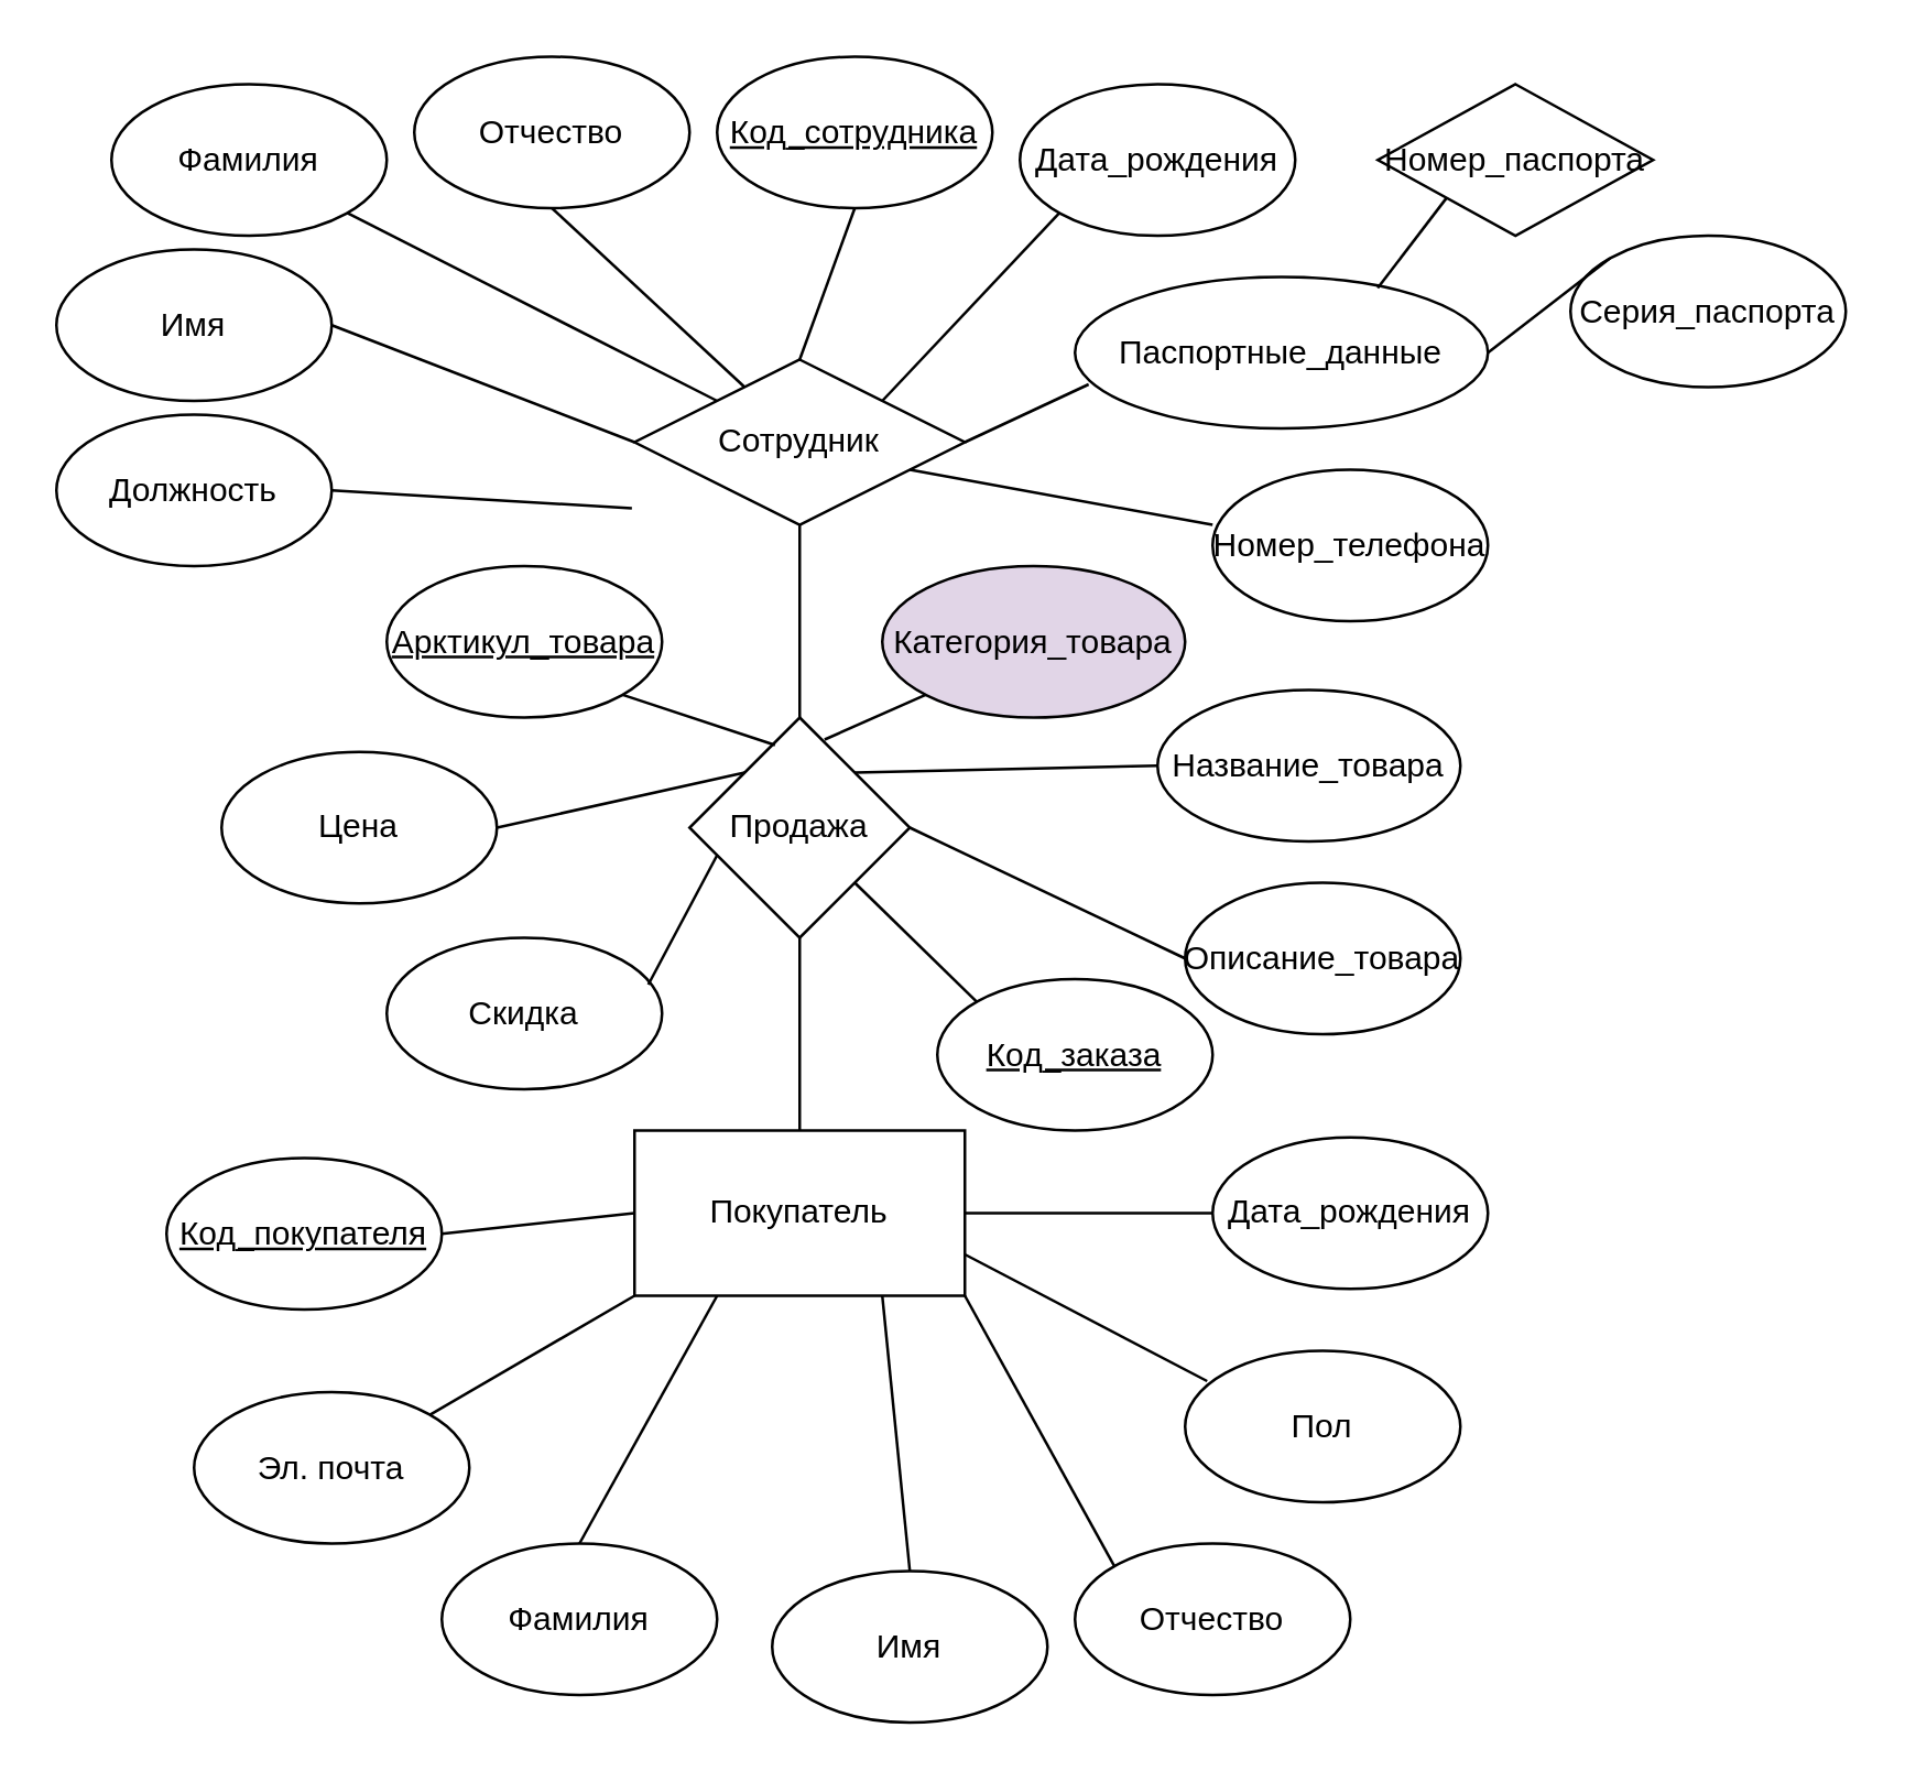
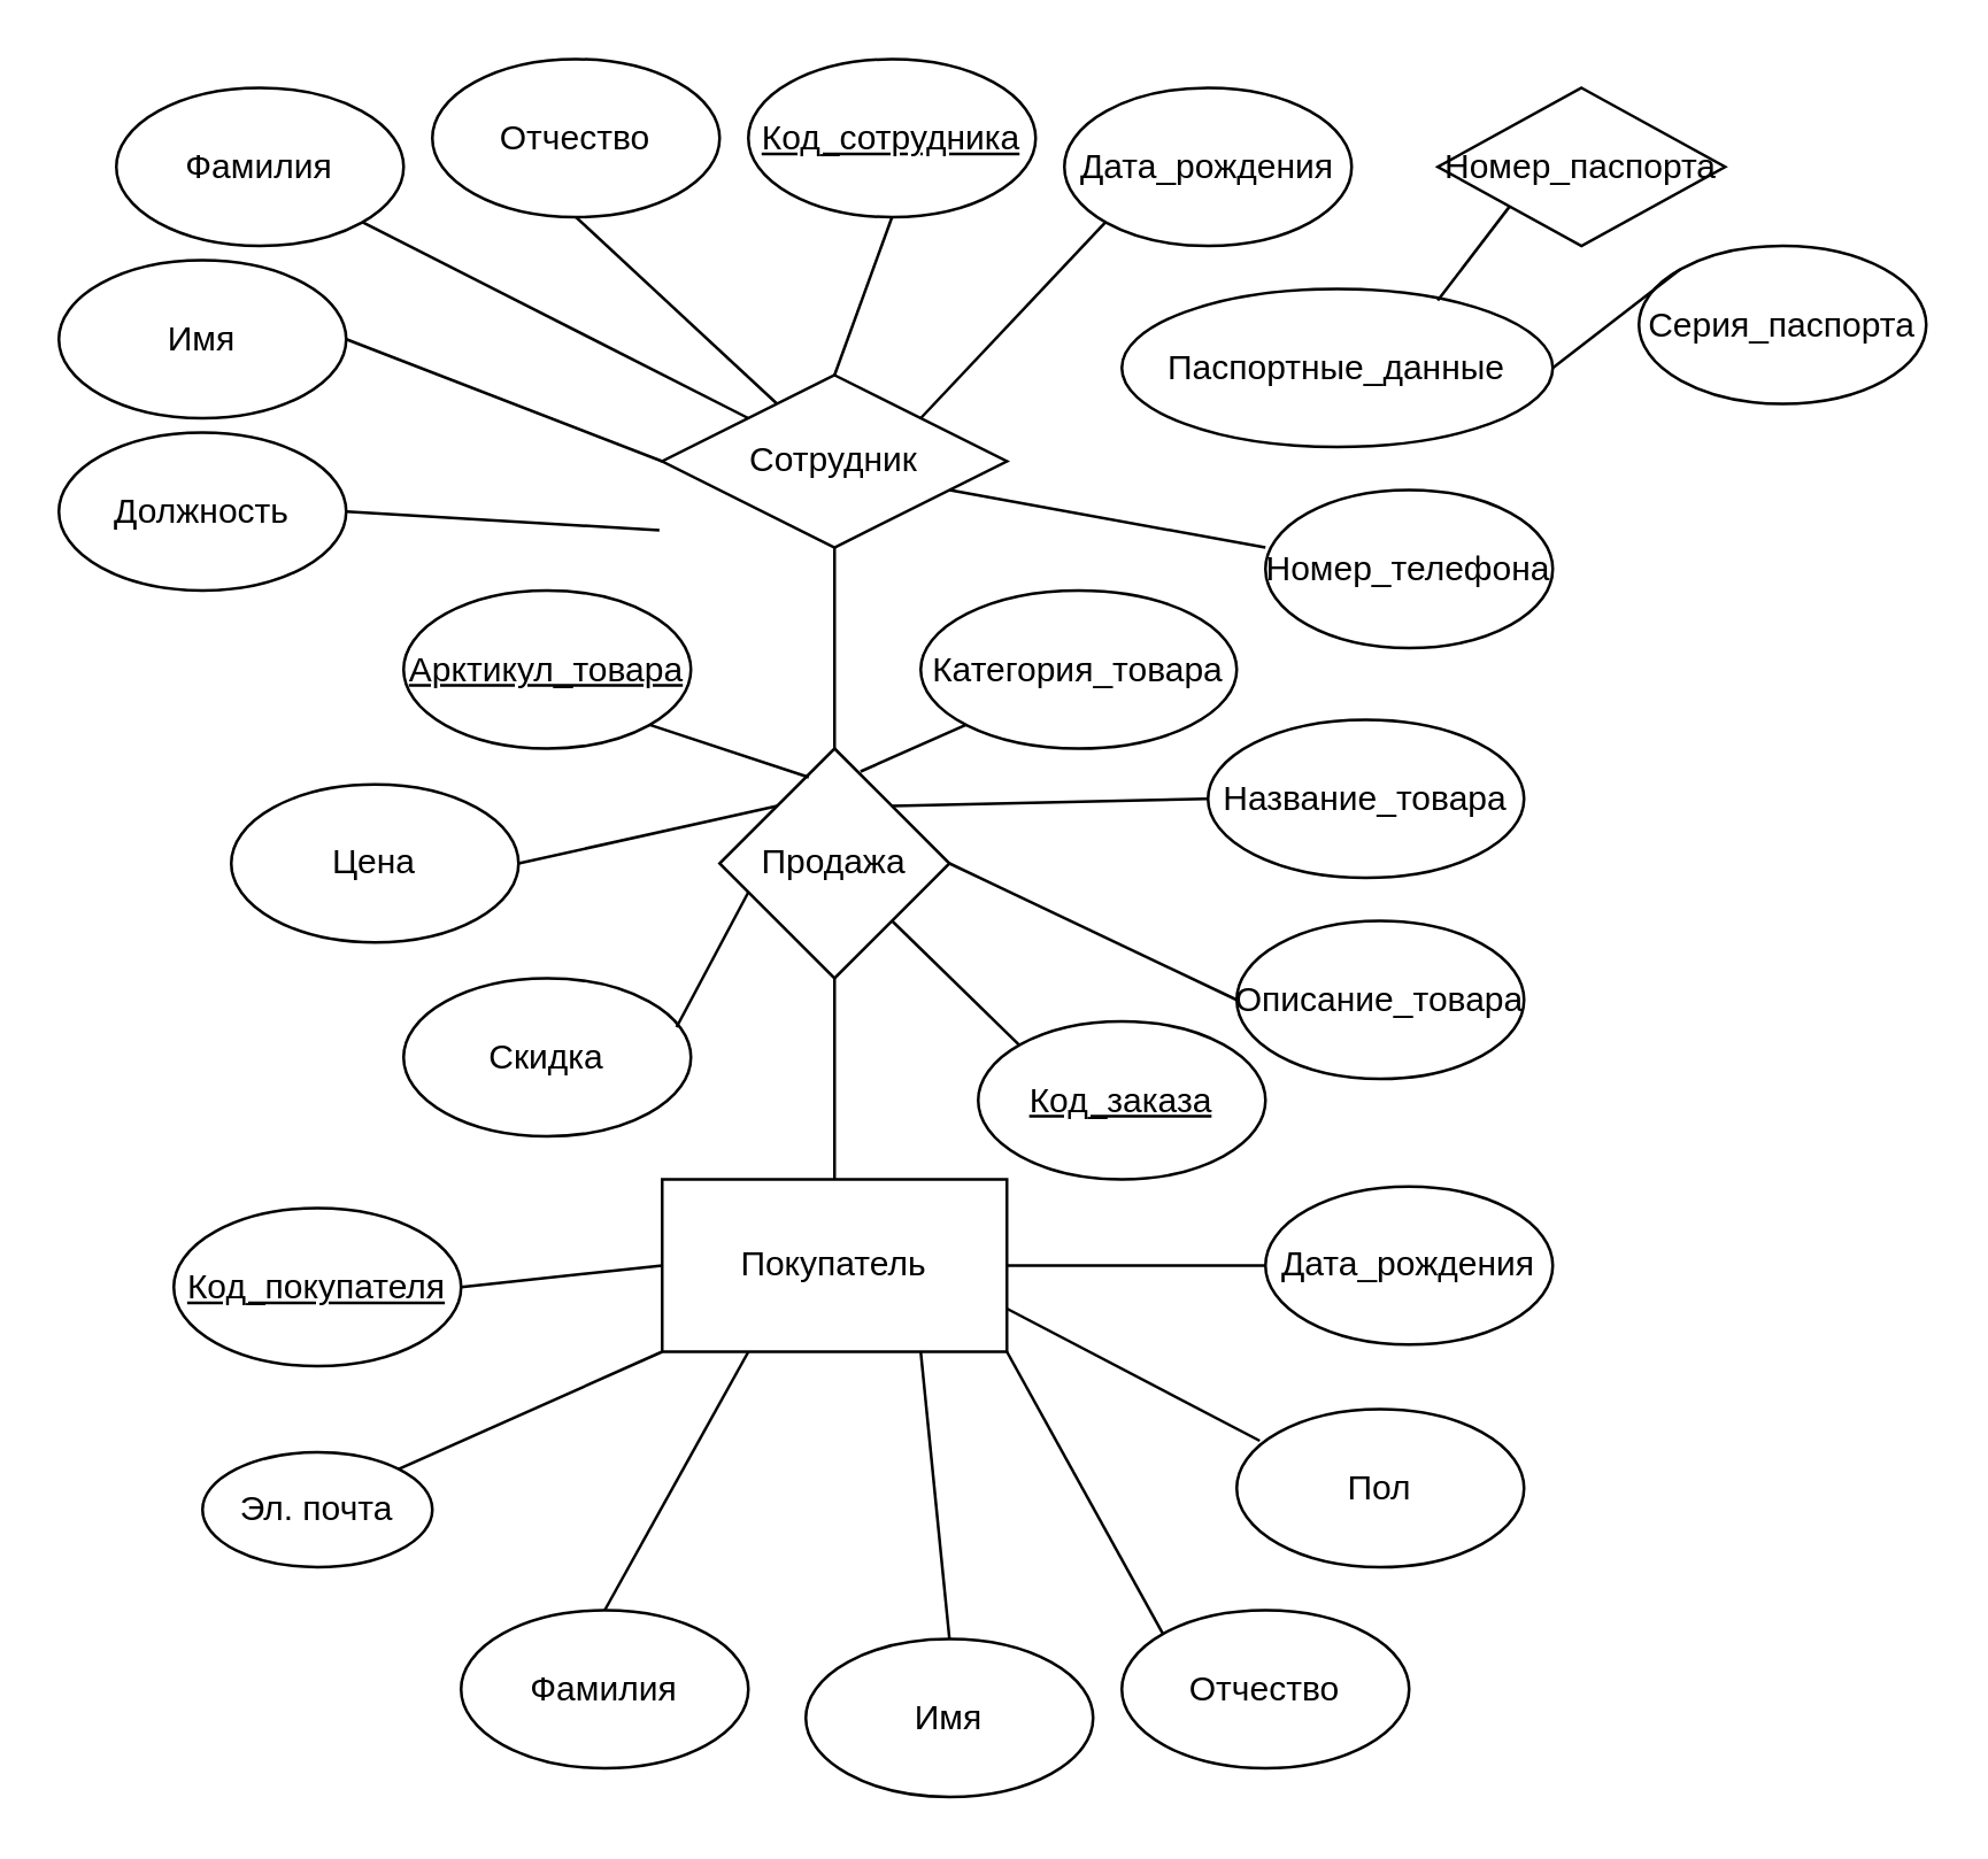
  <mxCell id="0" />
  <mxCell id="1" parent="0" />
  <mxCell id="2" value="Сотрудник" style="rhombus;whiteSpace=wrap;html=1;" parent="1" vertex="1"><mxGeometry x="230" y="130" width="120" height="60" as="geometry" /></mxCell>
  <mxCell id="3" value="Покупатель" style="rounded=0;whiteSpace=wrap;html=1;" parent="1" vertex="1"><mxGeometry x="230" y="410" width="120" height="60" as="geometry" /></mxCell>
  <mxCell id="4" value="Продажа" style="rhombus;whiteSpace=wrap;html=1;" parent="1" vertex="1"><mxGeometry x="250" y="260" width="80" height="80" as="geometry" /></mxCell>
- <mxCell id="5" value="Эл. почта" style="ellipse;whiteSpace=wrap;html=1;" parent="1" vertex="1"><mxGeometry x="70" y="505" width="100" height="55" as="geometry" /></mxCell>
+ <mxCell id="5" value="Эл. почта" style="ellipse;whiteSpace=wrap;html=1;" parent="1" vertex="1"><mxGeometry x="70" y="505" width="80" height="40" as="geometry" /></mxCell>
  <mxCell id="6" value="" style="endArrow=none;html=1;rounded=0;exitX=0;exitY=1;exitDx=0;exitDy=0;entryX=1;entryY=0;entryDx=0;entryDy=0;" parent="1" source="3" target="5" edge="1"><mxGeometry width="50" height="50" relative="1" as="geometry"><mxPoint x="260" y="460" as="sourcePoint" /><mxPoint x="310" y="410" as="targetPoint" /></mxGeometry></mxCell>
  <mxCell id="7" value="Фамилия" style="ellipse;whiteSpace=wrap;html=1;" parent="1" vertex="1"><mxGeometry x="160" y="560" width="100" height="55" as="geometry" /></mxCell>
  <mxCell id="8" value="" style="endArrow=none;html=1;rounded=0;exitX=0.25;exitY=1;exitDx=0;exitDy=0;entryX=0.5;entryY=0;entryDx=0;entryDy=0;" parent="1" source="3" target="7" edge="1"><mxGeometry width="50" height="50" relative="1" as="geometry"><mxPoint x="260" y="460" as="sourcePoint" /><mxPoint x="310" y="410" as="targetPoint" /></mxGeometry></mxCell>
  <mxCell id="9" value="Имя" style="ellipse;whiteSpace=wrap;html=1;" parent="1" vertex="1"><mxGeometry x="280" y="570" width="100" height="55" as="geometry" /></mxCell>
  <mxCell id="10" value="Отчество" style="ellipse;whiteSpace=wrap;html=1;" parent="1" vertex="1"><mxGeometry x="390" y="560" width="100" height="55" as="geometry" /></mxCell>
  <mxCell id="11" value="" style="endArrow=none;html=1;rounded=0;exitX=0.75;exitY=1;exitDx=0;exitDy=0;entryX=0.5;entryY=0;entryDx=0;entryDy=0;" parent="1" source="3" target="9" edge="1"><mxGeometry width="50" height="50" relative="1" as="geometry"><mxPoint x="270" y="480" as="sourcePoint" /><mxPoint x="260" y="550" as="targetPoint" /></mxGeometry></mxCell>
  <mxCell id="12" value="" style="endArrow=none;html=1;rounded=0;exitX=1;exitY=1;exitDx=0;exitDy=0;entryX=0;entryY=0;entryDx=0;entryDy=0;" parent="1" source="3" target="10" edge="1"><mxGeometry width="50" height="50" relative="1" as="geometry"><mxPoint x="280" y="490" as="sourcePoint" /><mxPoint x="270" y="560" as="targetPoint" /></mxGeometry></mxCell>
  <mxCell id="13" value="Код_покупателя" style="ellipse;whiteSpace=wrap;html=1;fontStyle=4" parent="1" vertex="1"><mxGeometry x="60" y="420" width="100" height="55" as="geometry" /></mxCell>
  <mxCell id="14" value="" style="endArrow=none;html=1;rounded=0;exitX=0;exitY=0.5;exitDx=0;exitDy=0;entryX=1;entryY=0.5;entryDx=0;entryDy=0;" parent="1" source="3" target="13" edge="1"><mxGeometry width="50" height="50" relative="1" as="geometry"><mxPoint x="240" y="480" as="sourcePoint" /><mxPoint x="150" y="490" as="targetPoint" /></mxGeometry></mxCell>
  <mxCell id="15" value="Пол" style="ellipse;whiteSpace=wrap;html=1;" parent="1" vertex="1"><mxGeometry x="430" y="490" width="100" height="55" as="geometry" /></mxCell>
  <mxCell id="16" value="Дата_рождения" style="ellipse;whiteSpace=wrap;html=1;" parent="1" vertex="1"><mxGeometry x="440" y="412.5" width="100" height="55" as="geometry" /></mxCell>
  <mxCell id="17" value="" style="endArrow=none;html=1;rounded=0;exitX=1;exitY=0.75;exitDx=0;exitDy=0;entryX=0.08;entryY=0.2;entryDx=0;entryDy=0;entryPerimeter=0;" parent="1" source="3" target="15" edge="1"><mxGeometry width="50" height="50" relative="1" as="geometry"><mxPoint x="360" y="480" as="sourcePoint" /><mxPoint x="414" y="578" as="targetPoint" /></mxGeometry></mxCell>
  <mxCell id="18" value="" style="endArrow=none;html=1;rounded=0;exitX=1;exitY=0.5;exitDx=0;exitDy=0;entryX=0;entryY=0.5;entryDx=0;entryDy=0;" parent="1" source="3" target="16" edge="1"><mxGeometry width="50" height="50" relative="1" as="geometry"><mxPoint x="360" y="465" as="sourcePoint" /><mxPoint x="460" y="533" as="targetPoint" /></mxGeometry></mxCell>
  <mxCell id="19" value="" style="endArrow=none;html=1;rounded=0;entryX=0.5;entryY=1;entryDx=0;entryDy=0;exitX=0.5;exitY=0;exitDx=0;exitDy=0;" parent="1" source="3" target="4" edge="1"><mxGeometry width="50" height="50" relative="1" as="geometry"><mxPoint x="260" y="560" as="sourcePoint" /><mxPoint x="310" y="510" as="targetPoint" /></mxGeometry></mxCell>
  <mxCell id="20" value="" style="endArrow=none;html=1;rounded=0;entryX=0.5;entryY=1;entryDx=0;entryDy=0;exitX=0.5;exitY=0;exitDx=0;exitDy=0;" parent="1" source="4" target="2" edge="1"><mxGeometry width="50" height="50" relative="1" as="geometry"><mxPoint x="300" y="420" as="sourcePoint" /><mxPoint x="300" y="350" as="targetPoint" /></mxGeometry></mxCell>
  <mxCell id="21" value="Фамилия" style="ellipse;whiteSpace=wrap;html=1;" parent="1" vertex="1"><mxGeometry x="40" y="30" width="100" height="55" as="geometry" /></mxCell>
  <mxCell id="22" value="Имя" style="ellipse;whiteSpace=wrap;html=1;" parent="1" vertex="1"><mxGeometry x="20" y="90" width="100" height="55" as="geometry" /></mxCell>
  <mxCell id="23" value="Отчество" style="ellipse;whiteSpace=wrap;html=1;" parent="1" vertex="1"><mxGeometry x="150" width="100" height="55" as="geometry" y="20" /></mxCell>
  <mxCell id="24" value="" style="endArrow=none;html=1;rounded=0;entryX=0;entryY=0.5;entryDx=0;entryDy=0;exitX=1;exitY=0.5;exitDx=0;exitDy=0;" parent="1" source="22" target="2" edge="1"><mxGeometry width="50" height="50" relative="1" as="geometry"><mxPoint x="130" y="150" as="sourcePoint" /><mxPoint x="90" y="230" as="targetPoint" /></mxGeometry></mxCell>
  <mxCell id="25" value="" style="endArrow=none;html=1;rounded=0;entryX=0;entryY=0;entryDx=0;entryDy=0;exitX=1;exitY=1;exitDx=0;exitDy=0;" parent="1" source="21" target="2" edge="1"><mxGeometry width="50" height="50" relative="1" as="geometry"><mxPoint x="140" y="158" as="sourcePoint" /><mxPoint x="240" y="170" as="targetPoint" /></mxGeometry></mxCell>
  <mxCell id="26" value="" style="endArrow=none;html=1;rounded=0;entryX=0.25;entryY=0;entryDx=0;entryDy=0;exitX=0.5;exitY=1;exitDx=0;exitDy=0;" parent="1" source="23" target="2" edge="1"><mxGeometry width="50" height="50" relative="1" as="geometry"><mxPoint x="150" y="168" as="sourcePoint" /><mxPoint x="250" y="180" as="targetPoint" /></mxGeometry></mxCell>
  <mxCell id="27" value="Код_сотрудника" style="ellipse;whiteSpace=wrap;html=1;horizontal=1;fontStyle=4" parent="1" vertex="1"><mxGeometry x="260" width="100" height="55" as="geometry" y="20" /></mxCell>
  <mxCell id="28" value="" style="endArrow=none;html=1;rounded=0;entryX=0.5;entryY=1;entryDx=0;entryDy=0;exitX=0.5;exitY=0;exitDx=0;exitDy=0;" parent="1" source="2" target="27" edge="1"><mxGeometry width="50" height="50" relative="1" as="geometry"><mxPoint x="120" y="290" as="sourcePoint" /><mxPoint x="170" y="240" as="targetPoint" /></mxGeometry></mxCell>
  <mxCell id="29" value="Дата_рождения" style="ellipse;whiteSpace=wrap;html=1;" parent="1" vertex="1"><mxGeometry x="370" y="30" width="100" height="55" as="geometry" /></mxCell>
  <mxCell id="30" value="" style="endArrow=none;html=1;rounded=0;entryX=0;entryY=1;entryDx=0;entryDy=0;exitX=1;exitY=0;exitDx=0;exitDy=0;" parent="1" source="2" target="29" edge="1"><mxGeometry width="50" height="50" relative="1" as="geometry"><mxPoint x="300" y="140" as="sourcePoint" /><mxPoint x="354" y="87" as="targetPoint" /></mxGeometry></mxCell>
  <mxCell id="31" value="Должность" style="ellipse;whiteSpace=wrap;html=1;" parent="1" vertex="1"><mxGeometry x="20" y="150" width="100" height="55" as="geometry" /></mxCell>
  <mxCell id="32" value="" style="endArrow=none;html=1;rounded=0;entryX=-0.008;entryY=0.9;entryDx=0;entryDy=0;exitX=1;exitY=0.5;exitDx=0;exitDy=0;entryPerimeter=0;" parent="1" source="31" target="2" edge="1"><mxGeometry width="50" height="50" relative="1" as="geometry"><mxPoint x="140" y="160" as="sourcePoint" /><mxPoint x="240" y="170" as="targetPoint" /></mxGeometry></mxCell>
  <mxCell id="33" value="Паспортные_данные" style="ellipse;whiteSpace=wrap;html=1;" parent="1" vertex="1"><mxGeometry x="390" y="100" width="150" height="55" as="geometry" /></mxCell>
- <mxCell id="34" value="" style="endArrow=none;html=1;rounded=0;entryX=0.033;entryY=0.709;entryDx=0;entryDy=0;exitX=1;exitY=0.5;exitDx=0;exitDy=0;entryPerimeter=0;" parent="1" source="2" target="33" edge="1"><mxGeometry width="50" height="50" relative="1" as="geometry"><mxPoint x="360" y="155" as="sourcePoint" /><mxPoint x="410" y="123" as="targetPoint" /></mxGeometry></mxCell>
  <mxCell id="35" value="Номер_паспорта" style="rhombus;whiteSpace=wrap;html=1;" parent="1" vertex="1"><mxGeometry x="500" y="30" width="100" height="55" as="geometry" /></mxCell>
  <mxCell id="36" value="" style="endArrow=none;html=1;rounded=0;entryX=0;entryY=1;entryDx=0;entryDy=0;exitX=0.733;exitY=0.073;exitDx=0;exitDy=0;exitPerimeter=0;" parent="1" source="33" target="35" edge="1"><mxGeometry width="50" height="50" relative="1" as="geometry"><mxPoint x="360" y="185" as="sourcePoint" /><mxPoint x="410" y="198" as="targetPoint" /></mxGeometry></mxCell>
  <mxCell id="37" value="Серия_паспорта" style="ellipse;whiteSpace=wrap;html=1;" parent="1" vertex="1"><mxGeometry x="570" y="85" width="100" height="55" as="geometry" /></mxCell>
  <mxCell id="38" value="" style="endArrow=none;html=1;rounded=0;entryX=0;entryY=0;entryDx=0;entryDy=0;exitX=1;exitY=0.5;exitDx=0;exitDy=0;" parent="1" source="33" target="37" edge="1"><mxGeometry width="50" height="50" relative="1" as="geometry"><mxPoint x="539" y="178" as="sourcePoint" /><mxPoint x="570" y="158" as="targetPoint" /></mxGeometry></mxCell>
  <mxCell id="39" value="Номер_телефона" style="ellipse;whiteSpace=wrap;html=1;" parent="1" vertex="1"><mxGeometry x="440" y="170" width="100" height="55" as="geometry" /></mxCell>
  <mxCell id="40" value="" style="endArrow=none;html=1;rounded=0;entryX=0;entryY=0.364;entryDx=0;entryDy=0;exitX=1;exitY=0.75;exitDx=0;exitDy=0;entryPerimeter=0;" parent="1" source="2" target="39" edge="1"><mxGeometry width="50" height="50" relative="1" as="geometry"><mxPoint x="360" y="185" as="sourcePoint" /><mxPoint x="410" y="198" as="targetPoint" /></mxGeometry></mxCell>
  <mxCell id="41" value="Цена" style="ellipse;whiteSpace=wrap;html=1;" parent="1" vertex="1"><mxGeometry x="80" y="272.5" width="100" height="55" as="geometry" /></mxCell>
  <mxCell id="42" value="Код_заказа" style="ellipse;whiteSpace=wrap;html=1;fontStyle=4" parent="1" vertex="1"><mxGeometry x="340" y="355" width="100" height="55" as="geometry" /></mxCell>
- <mxCell id="43" value="Категория_товара" style="ellipse;whiteSpace=wrap;html=1;fillColor=#e1d5e7;" parent="1" vertex="1"><mxGeometry x="320" y="205" width="110" height="55" as="geometry" /></mxCell>
+ <mxCell id="43" value="Категория_товара" style="ellipse;whiteSpace=wrap;html=1;" parent="1" vertex="1"><mxGeometry x="320" y="205" width="110" height="55" as="geometry" /></mxCell>
  <mxCell id="44" value="Название_товара" style="ellipse;whiteSpace=wrap;html=1;" parent="1" vertex="1"><mxGeometry x="420" y="250" width="110" height="55" as="geometry" /></mxCell>
  <mxCell id="45" value="Арктикул_товара" style="ellipse;whiteSpace=wrap;html=1;fontStyle=4" parent="1" vertex="1"><mxGeometry x="140" y="205" width="100" height="55" as="geometry" /></mxCell>
  <mxCell id="46" value="Скидка" style="ellipse;whiteSpace=wrap;html=1;" parent="1" vertex="1"><mxGeometry x="140" y="340" width="100" height="55" as="geometry" /></mxCell>
  <mxCell id="47" value="Описание_товара" style="ellipse;whiteSpace=wrap;html=1;" parent="1" vertex="1"><mxGeometry x="430" y="320" width="100" height="55" as="geometry" /></mxCell>
  <mxCell id="48" value="" style="endArrow=none;html=1;rounded=0;exitX=0.125;exitY=0.625;exitDx=0;exitDy=0;entryX=0.95;entryY=0.309;entryDx=0;entryDy=0;exitPerimeter=0;entryPerimeter=0;" parent="1" source="4" target="46" edge="1"><mxGeometry width="50" height="50" relative="1" as="geometry"><mxPoint x="240" y="450" as="sourcePoint" /><mxPoint x="170" y="458" as="targetPoint" /></mxGeometry></mxCell>
  <mxCell id="49" value="" style="endArrow=none;html=1;rounded=0;exitX=0;exitY=0;exitDx=0;exitDy=0;entryX=1;entryY=0.5;entryDx=0;entryDy=0;" parent="1" source="4" target="41" edge="1"><mxGeometry width="50" height="50" relative="1" as="geometry"><mxPoint x="250" y="460" as="sourcePoint" /><mxPoint x="180" y="360" as="targetPoint" /></mxGeometry></mxCell>
  <mxCell id="50" value="" style="endArrow=none;html=1;rounded=0;exitX=0.388;exitY=0.125;exitDx=0;exitDy=0;entryX=1;entryY=1;entryDx=0;entryDy=0;exitPerimeter=0;" parent="1" source="4" target="45" edge="1"><mxGeometry width="50" height="50" relative="1" as="geometry"><mxPoint x="260" y="470" as="sourcePoint" /><mxPoint x="190" y="478" as="targetPoint" /></mxGeometry></mxCell>
  <mxCell id="51" value="" style="endArrow=none;html=1;rounded=0;exitX=1;exitY=1;exitDx=0;exitDy=0;entryX=0;entryY=0;entryDx=0;entryDy=0;" parent="1" source="4" target="42" edge="1"><mxGeometry width="50" height="50" relative="1" as="geometry"><mxPoint x="270" y="480" as="sourcePoint" /><mxPoint x="200" y="488" as="targetPoint" /></mxGeometry></mxCell>
  <mxCell id="52" value="" style="endArrow=none;html=1;rounded=0;exitX=0;exitY=0.5;exitDx=0;exitDy=0;entryX=1;entryY=0.5;entryDx=0;entryDy=0;" parent="1" source="47" target="4" edge="1"><mxGeometry width="50" height="50" relative="1" as="geometry"><mxPoint x="280" y="490" as="sourcePoint" /><mxPoint x="210" y="498" as="targetPoint" /></mxGeometry></mxCell>
  <mxCell id="53" value="" style="endArrow=none;html=1;rounded=0;exitX=0;exitY=0.5;exitDx=0;exitDy=0;entryX=1;entryY=0;entryDx=0;entryDy=0;" parent="1" source="44" target="4" edge="1"><mxGeometry width="50" height="50" relative="1" as="geometry"><mxPoint x="290" y="500" as="sourcePoint" /><mxPoint x="220" y="508" as="targetPoint" /></mxGeometry></mxCell>
  <mxCell id="54" value="" style="endArrow=none;html=1;rounded=0;exitX=0;exitY=1;exitDx=0;exitDy=0;entryX=0.613;entryY=0.1;entryDx=0;entryDy=0;entryPerimeter=0;" parent="1" source="43" target="4" edge="1"><mxGeometry width="50" height="50" relative="1" as="geometry"><mxPoint x="300" y="510" as="sourcePoint" /><mxPoint x="230" y="518" as="targetPoint" /></mxGeometry></mxCell>
